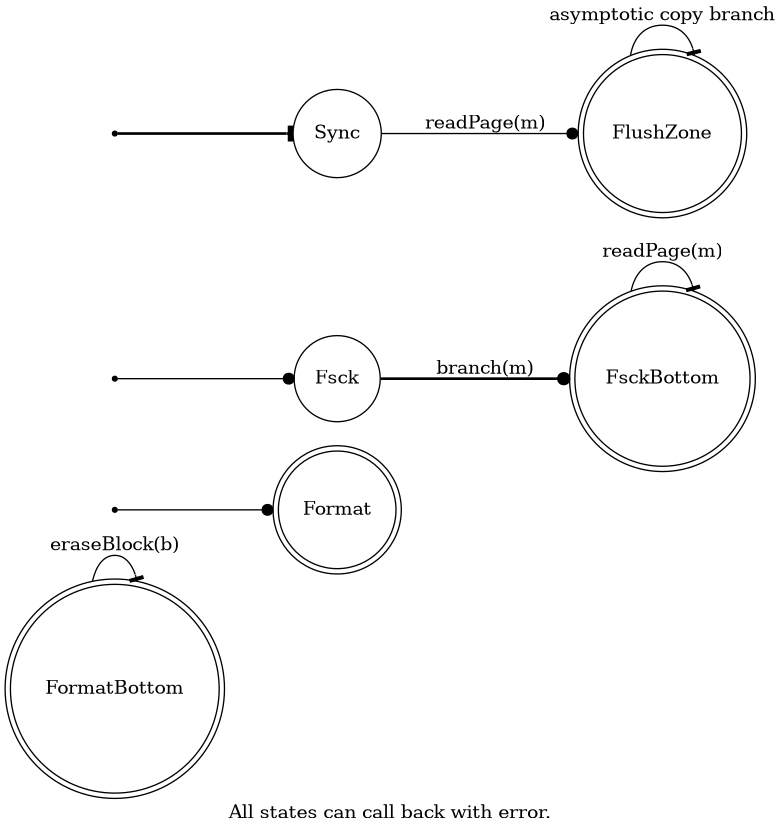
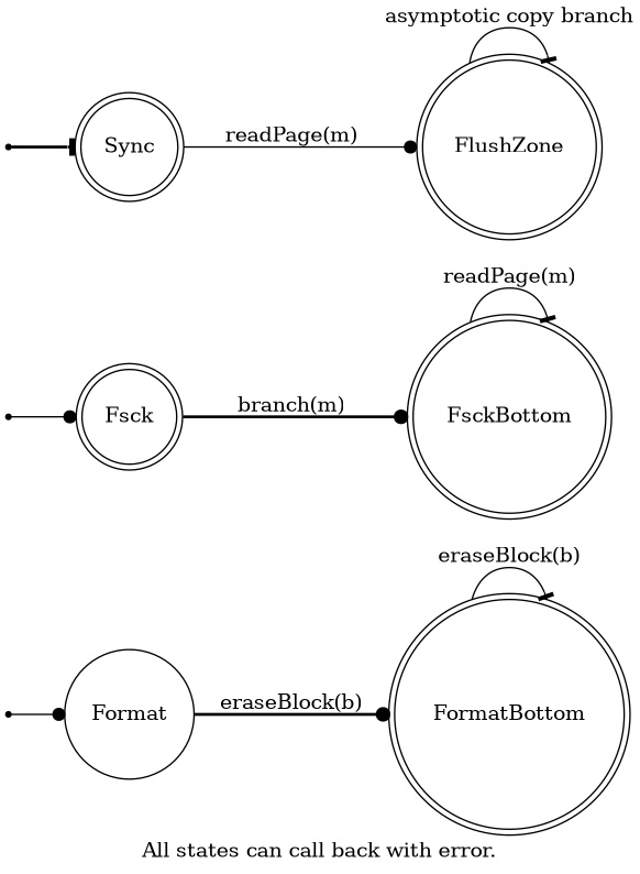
  digraph {
    label="All states can call back with error."
    rankdir=LR
    node [shape=doublecircle]
    edge [arrowhead=dot style=solid]
    FormatBottom
    qiFormat [shape=point]
-   Format
+   Format [shape=circle]
    FsckBottom
    qiFsck [shape=point]
-   Fsck [shape=circle]
+   Fsck
    FlushZone
    qiSync [shape=point]
-   Sync [shape=circle]
+   Sync
    subgraph sub_1 {
      FormatBottom
      qiFormat
      Format
    }
    subgraph sub_2 {
      FsckBottom
      qiFsck
      Fsck
    }
    subgraph sub_3 {
      FlushZone
      qiSync
      Sync
    }
    FormatBottom -> FormatBottom [arrowhead=tee label="eraseBlock(b)"]
    qiFormat -> Format
+   Format -> FormatBottom [label="eraseBlock(b)" style=bold]
    FsckBottom -> FsckBottom [arrowhead=tee label="readPage(m)"]
    qiFsck -> Fsck
    Fsck -> FsckBottom [label="branch(m)" style=bold]
    FlushZone -> FlushZone [arrowhead=tee label="asymptotic copy branch"]
    qiSync -> Sync [arrowhead=tee style=bold]
    Sync -> FlushZone [label="readPage(m)"]
  }
